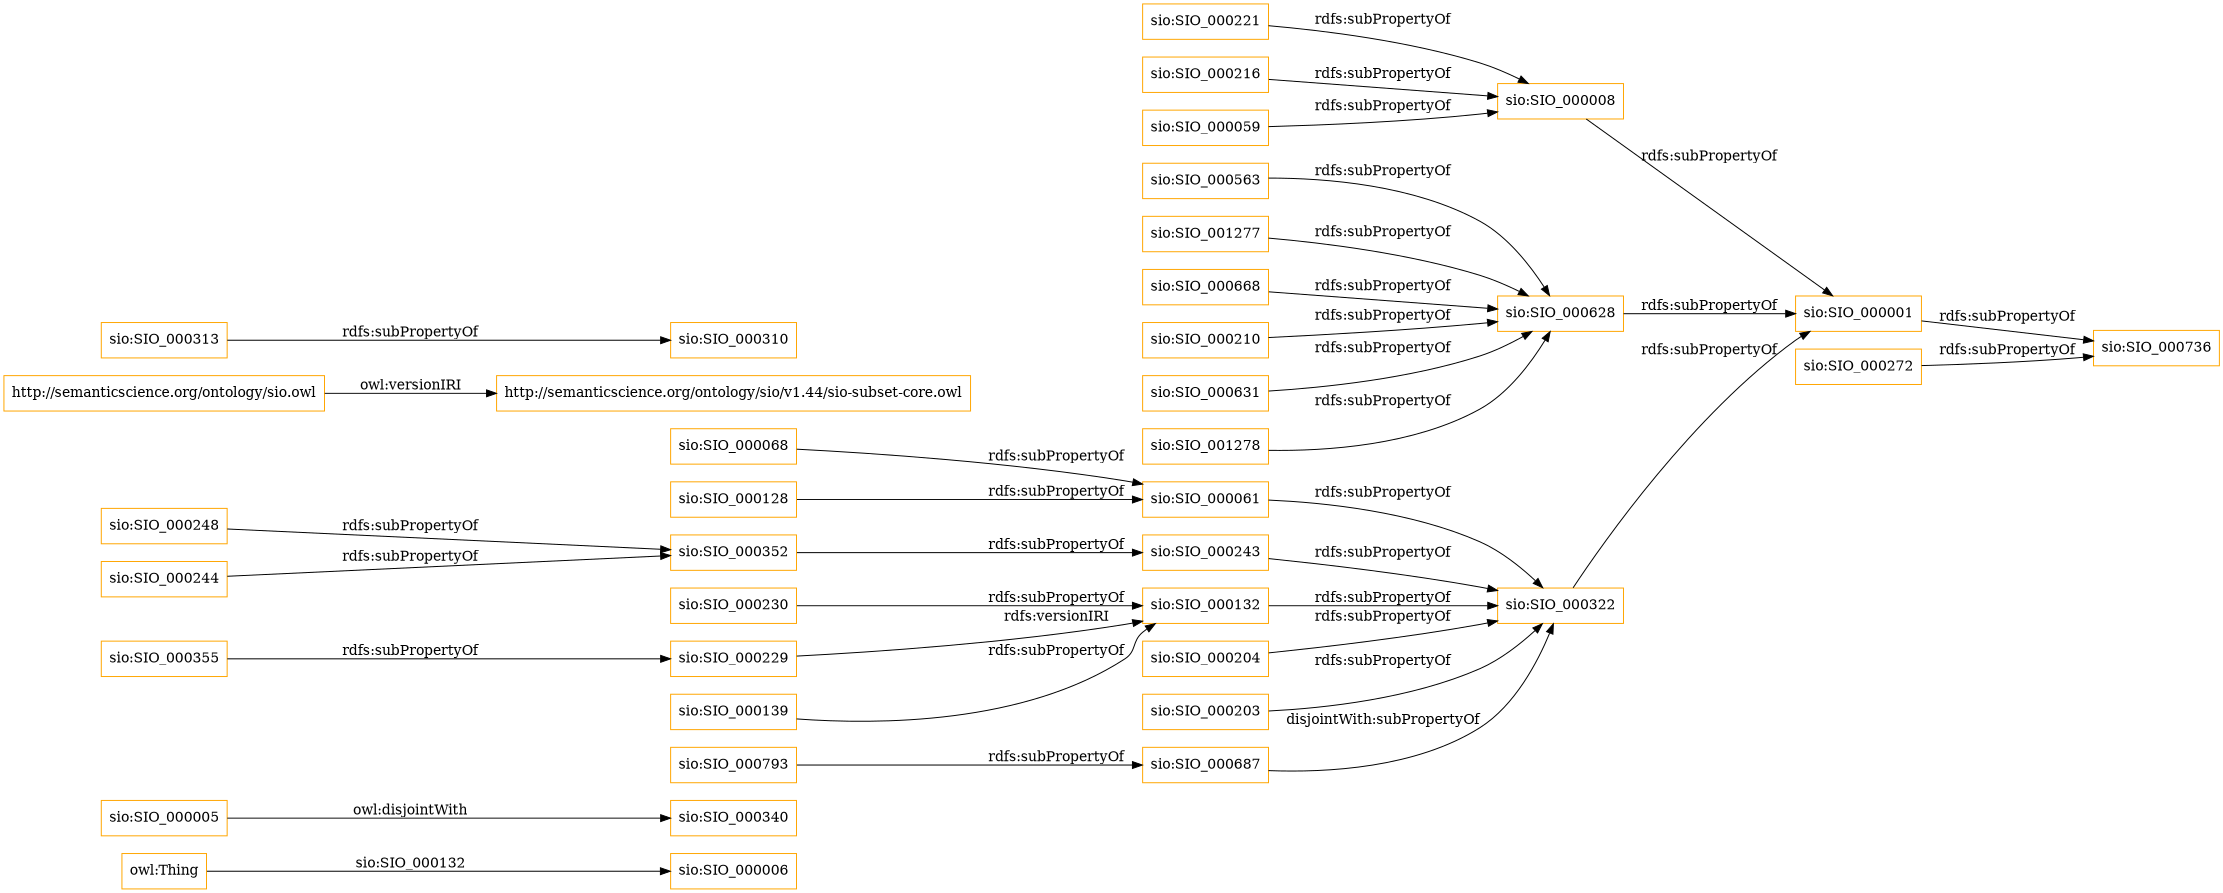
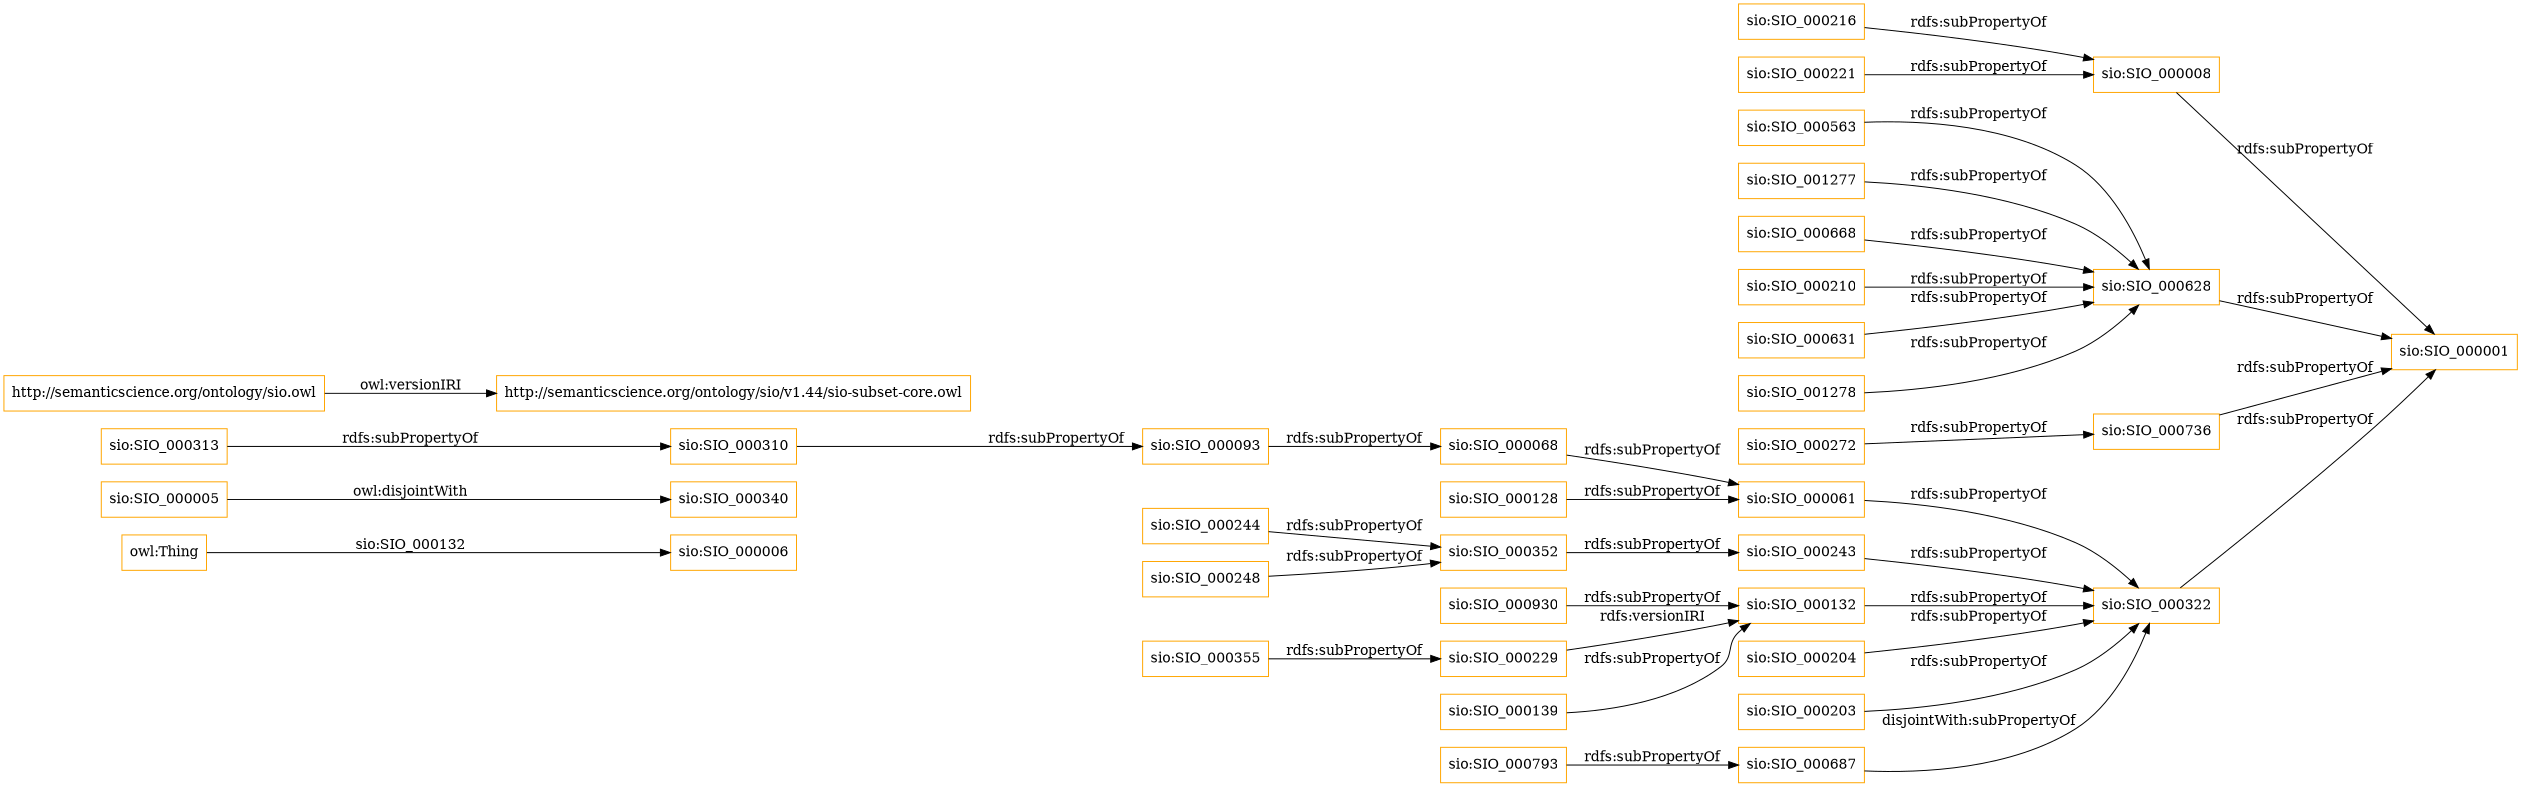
  digraph {
    rankdir=LR
    node [color=orange shape=rectangle]
    "owl:Thing"
    "sio:SIO_000006"
    "sio:SIO_000005"
    "sio:SIO_000340"
    "sio:SIO_000355"
    "sio:SIO_000229"
    "sio:SIO_000132"
    "sio:SIO_000322"
    "sio:SIO_000128"
    "sio:SIO_000061"
    "sio:SIO_000001"
    "sio:SIO_000221"
    "sio:SIO_000008"
    "http://semanticscience.org/ontology/sio.owl"
    "http://semanticscience.org/ontology/sio/v1.44/sio-subset-core.owl"
-   "sio:SIO_000230"
+   "sio:SIO_000230" [label="sio:SIO_000930"]
    "sio:SIO_000310"
+   "sio:SIO_000093"
    "sio:SIO_000068"
    "sio:SIO_000210"
    "sio:SIO_000628"
    "sio:SIO_000793"
    "sio:SIO_000687"
    "sio:SIO_000216"
    "sio:SIO_000244"
    "sio:SIO_000352"
    "sio:SIO_000243"
    "sio:SIO_000272"
    "sio:SIO_000736"
    "sio:SIO_000631"
    "sio:SIO_000139"
    "sio:SIO_000313"
    "sio:SIO_000248"
-   "sio:SIO_000059"
    "sio:SIO_000204"
    "sio:SIO_001278"
    "sio:SIO_000563"
    "sio:SIO_000203"
    "sio:SIO_001277"
    "sio:SIO_000668"
    "owl:Thing" -> "sio:SIO_000006" [label="sio:SIO_000132"]
    "sio:SIO_000005" -> "sio:SIO_000340" [label="owl:disjointWith"]
    "sio:SIO_000355" -> "sio:SIO_000229" [label="rdfs:subPropertyOf"]
    "sio:SIO_000229" -> "sio:SIO_000132" [label="rdfs:versionIRI"]
    "sio:SIO_000132" -> "sio:SIO_000322" [label="rdfs:subPropertyOf"]
    "sio:SIO_000322" -> "sio:SIO_000001" [label="rdfs:subPropertyOf"]
    "sio:SIO_000128" -> "sio:SIO_000061" [label="rdfs:subPropertyOf"]
    "sio:SIO_000061" -> "sio:SIO_000322" [label="rdfs:subPropertyOf"]
    "sio:SIO_000221" -> "sio:SIO_000008" [label="rdfs:subPropertyOf"]
    "sio:SIO_000008" -> "sio:SIO_000001" [label="rdfs:subPropertyOf"]
    "http://semanticscience.org/ontology/sio.owl" -> "http://semanticscience.org/ontology/sio/v1.44/sio-subset-core.owl" [label="owl:versionIRI"]
    "sio:SIO_000230" -> "sio:SIO_000132" [label="rdfs:subPropertyOf"]
+   "sio:SIO_000310" -> "sio:SIO_000093" [label="rdfs:subPropertyOf"]
+   "sio:SIO_000093" -> "sio:SIO_000068" [label="rdfs:subPropertyOf"]
    "sio:SIO_000068" -> "sio:SIO_000061" [label="rdfs:subPropertyOf"]
    "sio:SIO_000210" -> "sio:SIO_000628" [label="rdfs:subPropertyOf"]
    "sio:SIO_000628" -> "sio:SIO_000001" [label="rdfs:subPropertyOf"]
    "sio:SIO_000793" -> "sio:SIO_000687" [label="rdfs:subPropertyOf"]
    "sio:SIO_000687" -> "sio:SIO_000322" [label="disjointWith:subPropertyOf"]
    "sio:SIO_000216" -> "sio:SIO_000008" [label="rdfs:subPropertyOf"]
    "sio:SIO_000244" -> "sio:SIO_000352" [label="rdfs:subPropertyOf"]
    "sio:SIO_000352" -> "sio:SIO_000243" [label="rdfs:subPropertyOf"]
    "sio:SIO_000243" -> "sio:SIO_000322" [label="rdfs:subPropertyOf"]
    "sio:SIO_000272" -> "sio:SIO_000736" [label="rdfs:subPropertyOf"]
-   "sio:SIO_000001" -> "sio:SIO_000736" [label="rdfs:subPropertyOf"]
+   "sio:SIO_000736" -> "sio:SIO_000001" [label="rdfs:subPropertyOf"]
    "sio:SIO_000631" -> "sio:SIO_000628" [label="rdfs:subPropertyOf"]
    "sio:SIO_000139" -> "sio:SIO_000132" [label="rdfs:subPropertyOf"]
    "sio:SIO_000313" -> "sio:SIO_000310" [label="rdfs:subPropertyOf"]
    "sio:SIO_000248" -> "sio:SIO_000352" [label="rdfs:subPropertyOf"]
-   "sio:SIO_000059" -> "sio:SIO_000008" [label="rdfs:subPropertyOf"]
    "sio:SIO_000204" -> "sio:SIO_000322" [label="rdfs:subPropertyOf"]
    "sio:SIO_001278" -> "sio:SIO_000628" [label="rdfs:subPropertyOf"]
    "sio:SIO_000563" -> "sio:SIO_000628" [label="rdfs:subPropertyOf"]
    "sio:SIO_000203" -> "sio:SIO_000322" [label="rdfs:subPropertyOf"]
    "sio:SIO_001277" -> "sio:SIO_000628" [label="rdfs:subPropertyOf"]
    "sio:SIO_000668" -> "sio:SIO_000628" [label="rdfs:subPropertyOf"]
  }
